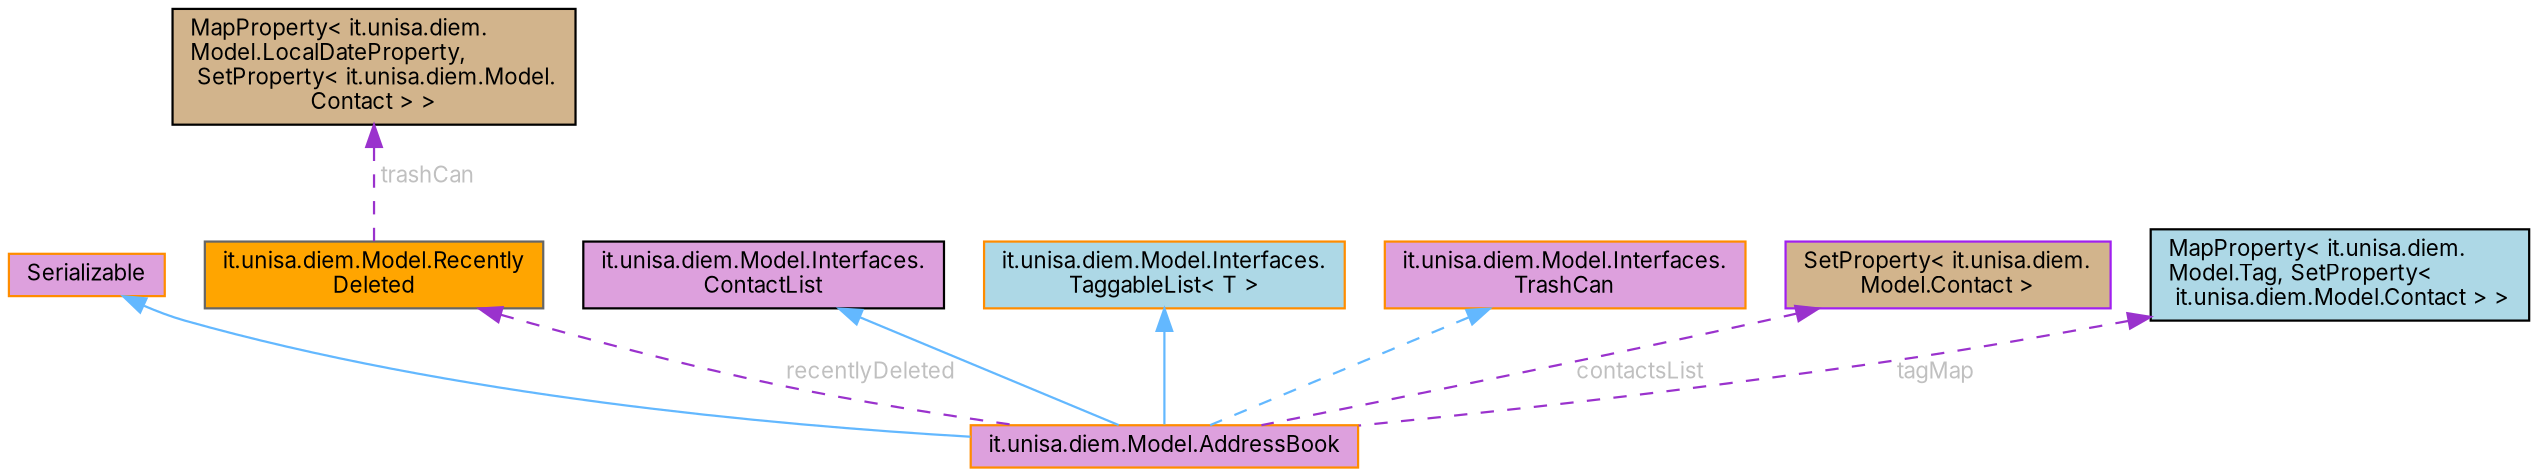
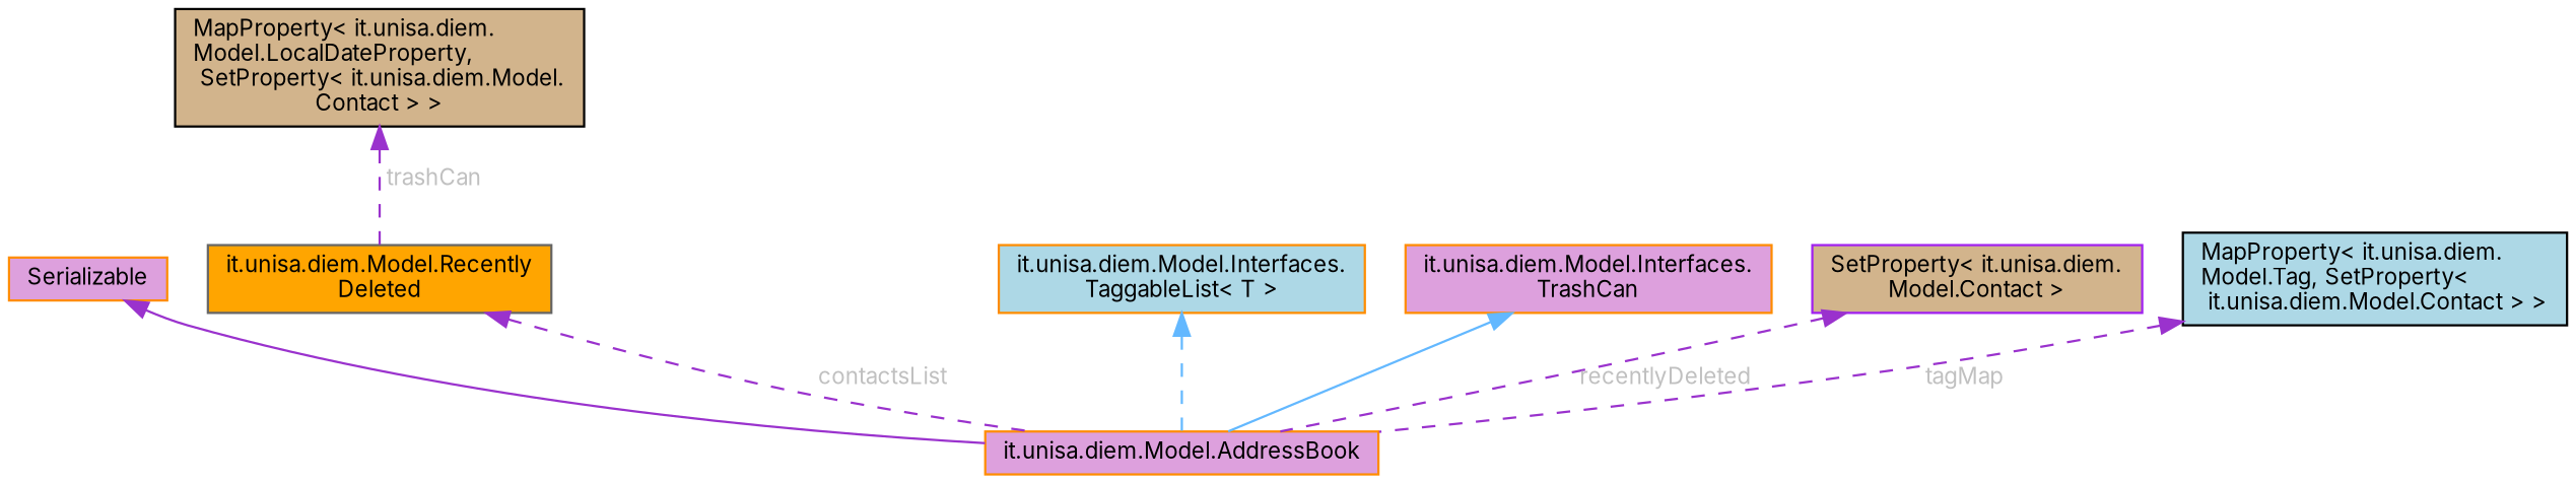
  digraph {
    fontname=Inter
    rankdir=TB
    node [color=darkorange fillcolor=plum fontname=Inter fontsize=10 shape=box style=filled]
    edge [color=steelblue1 dir=back fontname=Inter fontsize=10 labelfontname=Helvetica labelfontsize=10 style=solid]
    n1 [fontcolor=black height=0.2 label="it.unisa.diem.Model.AddressBook" width=0.4]
    n2 [height=0.2 label=Serializable width=0.4]
    n3 [color=gray40 fillcolor=orange height=0.2 label="it.unisa.diem.Model.Recently\lDeleted" width=0.4]
-   n4 [color=black height=0.2 label="it.unisa.diem.Model.Interfaces.\lContactList" width=0.4]
    n5 [fillcolor=lightblue height=0.2 label="it.unisa.diem.Model.Interfaces.\lTaggableList\< T \>" width=0.4]
    n6 [height=0.2 label="it.unisa.diem.Model.Interfaces.\lTrashCan" width=0.4]
    n7 [color=purple fillcolor=tan height=0.2 label="SetProperty\< it.unisa.diem.\lModel.Contact \>" width=0.4]
    n8 [color=black fillcolor=lightblue height=0.2 label="MapProperty\< it.unisa.diem.\lModel.Tag, SetProperty\<\l it.unisa.diem.Model.Contact \> \>" width=0.4]
    n9 [color=black fillcolor=tan height=0.2 label="MapProperty\< it.unisa.diem.\lModel.LocalDateProperty,\l SetProperty\< it.unisa.diem.Model.\lContact \> \>" width=0.4]
-   n2 -> n1
-   n3 -> n1 [color=darkorchid3 fontcolor=grey label=" recentlyDeleted" style=dashed]
-   n4 -> n1
-   n5 -> n1
-   n6 -> n1 [style=dashed]
-   n7 -> n1 [color=darkorchid3 fontcolor=grey label=" contactsList" style=dashed]
+   n2 -> n1 [color=darkorchid3]
+   n3 -> n1 [color=darkorchid3 fontcolor=grey label=" contactsList" style=dashed]
+   n5 -> n1 [style=dashed]
+   n6 -> n1
+   n7 -> n1 [color=darkorchid3 fontcolor=grey label=" recentlyDeleted" style=dashed]
    n8 -> n1 [color=darkorchid3 fontcolor=grey label=" tagMap" style=dashed]
    n9 -> n3 [color=darkorchid3 fontcolor=grey label=" trashCan" style=dashed]
  }
